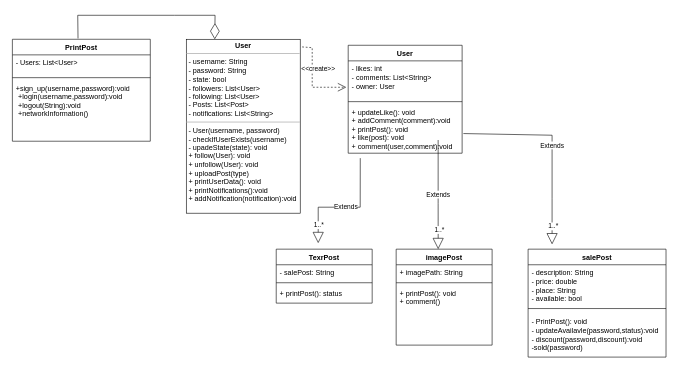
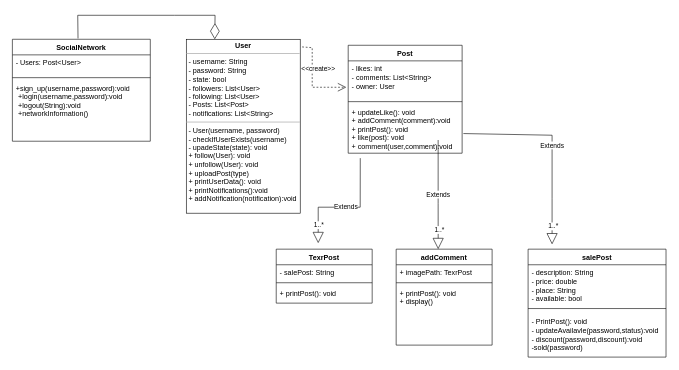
  <mxCell id="0" />
  <mxCell id="1" parent="0" />
  <mxCell id="2" value="&lt;p style=&quot;margin:0px;margin-top:4px;text-align:center;&quot;&gt;&lt;b&gt;User&lt;/b&gt;&lt;/p&gt;&lt;hr size=&quot;1&quot;&gt;&lt;p style=&quot;margin:0px;margin-left:4px;&quot;&gt;- username: String&lt;/p&gt;&lt;p style=&quot;margin:0px;margin-left:4px;&quot;&gt;- password: String&lt;/p&gt;&lt;p style=&quot;margin:0px;margin-left:4px;&quot;&gt;- state: bool&lt;/p&gt;&lt;p style=&quot;margin:0px;margin-left:4px;&quot;&gt;- followers: List&amp;lt;User&amp;gt;&lt;/p&gt;&lt;p style=&quot;margin:0px;margin-left:4px;&quot;&gt;- following: List&amp;lt;User&amp;gt;&lt;/p&gt;&lt;p style=&quot;margin:0px;margin-left:4px;&quot;&gt;- Posts: List&amp;lt;Post&amp;gt;&lt;/p&gt;&lt;p style=&quot;margin:0px;margin-left:4px;&quot;&gt;- notifications: List&amp;lt;String&amp;gt;&lt;/p&gt;&lt;hr size=&quot;1&quot;&gt;&lt;p style=&quot;margin:0px;margin-left:4px;&quot;&gt;- User(username, password)&lt;/p&gt;&lt;p style=&quot;margin:0px;margin-left:4px;&quot;&gt;- checkIfUserExists(username)&lt;/p&gt;&lt;p style=&quot;margin:0px;margin-left:4px;&quot;&gt;- upadeState(state): void&lt;/p&gt;&lt;p style=&quot;margin:0px;margin-left:4px;&quot;&gt;+ follow(User): void&lt;/p&gt;&lt;p style=&quot;margin:0px;margin-left:4px;&quot;&gt;+ unfollow(User): void&lt;/p&gt;&lt;p style=&quot;margin:0px;margin-left:4px;&quot;&gt;+ uploadPost(type)&lt;/p&gt;&lt;p style=&quot;margin:0px;margin-left:4px;&quot;&gt;+ printUserData(): void&lt;/p&gt;&lt;p style=&quot;margin:0px;margin-left:4px;&quot;&gt;+ printNotifications():void&lt;/p&gt;&lt;p style=&quot;margin:0px;margin-left:4px;&quot;&gt;+ addNotification(notification):void&lt;/p&gt;" style="verticalAlign=top;align=left;overflow=fill;fontSize=12;fontFamily=Helvetica;html=1;whiteSpace=wrap;" vertex="1" parent="1"><mxGeometry x="310" y="60" width="190" height="290" as="geometry" /></mxCell>
  <mxCell id="3" style="edgeStyle=orthogonalEdgeStyle;rounded=0;orthogonalLoop=1;jettySize=auto;html=1;exitX=0.5;exitY=1;exitDx=0;exitDy=0;" edge="1" parent="1" source="2" target="2"><mxGeometry relative="1" as="geometry" /></mxCell>
- <mxCell id="4" value="User" style="swimlane;fontStyle=1;align=center;verticalAlign=top;childLayout=stackLayout;horizontal=1;startSize=26;horizontalStack=0;resizeParent=1;resizeParentMax=0;resizeLast=0;collapsible=1;marginBottom=0;whiteSpace=wrap;html=1;" vertex="1" parent="1"><mxGeometry x="580" y="70" width="190" height="180" as="geometry" /></mxCell>
+ <mxCell id="4" value="Post" style="swimlane;fontStyle=1;align=center;verticalAlign=top;childLayout=stackLayout;horizontal=1;startSize=26;horizontalStack=0;resizeParent=1;resizeParentMax=0;resizeLast=0;collapsible=1;marginBottom=0;whiteSpace=wrap;html=1;" vertex="1" parent="1"><mxGeometry x="580" y="70" width="190" height="180" as="geometry" /></mxCell>
  <mxCell id="5" value="- likes: int&lt;br&gt;- comments: List&amp;lt;String&amp;gt;&lt;br&gt;- owner: User" style="text;strokeColor=none;fillColor=none;align=left;verticalAlign=top;spacingLeft=4;spacingRight=4;overflow=hidden;rotatable=0;points=[[0,0.5],[1,0.5]];portConstraint=eastwest;whiteSpace=wrap;html=1;" vertex="1" parent="4"><mxGeometry y="26" width="190" height="64" as="geometry" /></mxCell>
  <mxCell id="6" value="" style="line;strokeWidth=1;fillColor=none;align=left;verticalAlign=middle;spacingTop=-1;spacingLeft=3;spacingRight=3;rotatable=0;labelPosition=right;points=[];portConstraint=eastwest;strokeColor=inherit;" vertex="1" parent="4"><mxGeometry y="90" width="190" height="8" as="geometry" /></mxCell>
  <mxCell id="7" value="+ updateLike(): void&lt;br&gt;+ addComment(comment):void&lt;br&gt;+ printPost(): void&lt;br&gt;+ like(post): void&lt;br&gt;+ comment(user,comment):void" style="text;strokeColor=none;fillColor=none;align=left;verticalAlign=top;spacingLeft=4;spacingRight=4;overflow=hidden;rotatable=0;points=[[0,0.5],[1,0.5]];portConstraint=eastwest;whiteSpace=wrap;html=1;" vertex="1" parent="4"><mxGeometry y="98" width="190" height="82" as="geometry" /></mxCell>
  <mxCell id="8" value="&amp;lt;&amp;lt;create&amp;gt;&amp;gt;" style="endArrow=open;endSize=12;dashed=1;html=1;rounded=0;exitX=1.017;exitY=0.044;exitDx=0;exitDy=0;exitPerimeter=0;entryX=-0.017;entryY=0.688;entryDx=0;entryDy=0;entryPerimeter=0;" edge="1" parent="1" source="2" target="5"><mxGeometry x="-0.244" y="10" width="160" relative="1" as="geometry"><mxPoint x="520" y="140" as="sourcePoint" /><mxPoint x="570" y="130" as="targetPoint" /><Array as="points"><mxPoint x="520" y="74" /><mxPoint x="520" y="140" /></Array><mxPoint as="offset" /></mxGeometry></mxCell>
  <mxCell id="9" value="TexrPost" style="swimlane;fontStyle=1;align=center;verticalAlign=top;childLayout=stackLayout;horizontal=1;startSize=26;horizontalStack=0;resizeParent=1;resizeParentMax=0;resizeLast=0;collapsible=1;marginBottom=0;whiteSpace=wrap;html=1;" vertex="1" parent="1"><mxGeometry x="460" y="410" width="160" height="90" as="geometry" /></mxCell>
  <mxCell id="10" value="- salePost: String" style="text;strokeColor=none;fillColor=none;align=left;verticalAlign=top;spacingLeft=4;spacingRight=4;overflow=hidden;rotatable=0;points=[[0,0.5],[1,0.5]];portConstraint=eastwest;whiteSpace=wrap;html=1;" vertex="1" parent="9"><mxGeometry y="26" width="160" height="26" as="geometry" /></mxCell>
  <mxCell id="11" value="" style="line;strokeWidth=1;fillColor=none;align=left;verticalAlign=middle;spacingTop=-1;spacingLeft=3;spacingRight=3;rotatable=0;labelPosition=right;points=[];portConstraint=eastwest;strokeColor=inherit;" vertex="1" parent="9"><mxGeometry y="52" width="160" height="8" as="geometry" /></mxCell>
- <mxCell id="12" value="+ printPost(): status" style="text;strokeColor=none;fillColor=none;align=left;verticalAlign=top;spacingLeft=4;spacingRight=4;overflow=hidden;rotatable=0;points=[[0,0.5],[1,0.5]];portConstraint=eastwest;whiteSpace=wrap;html=1;" vertex="1" parent="9"><mxGeometry y="60" width="160" height="30" as="geometry" /></mxCell>
- <mxCell id="13" value="imagePost" style="swimlane;fontStyle=1;align=center;verticalAlign=top;childLayout=stackLayout;horizontal=1;startSize=26;horizontalStack=0;resizeParent=1;resizeParentMax=0;resizeLast=0;collapsible=1;marginBottom=0;whiteSpace=wrap;html=1;" vertex="1" parent="1"><mxGeometry x="660" y="410" width="160" height="160" as="geometry" /></mxCell>
- <mxCell id="14" value="+ imagePath: String" style="text;strokeColor=none;fillColor=none;align=left;verticalAlign=top;spacingLeft=4;spacingRight=4;overflow=hidden;rotatable=0;points=[[0,0.5],[1,0.5]];portConstraint=eastwest;whiteSpace=wrap;html=1;" vertex="1" parent="13"><mxGeometry y="26" width="160" height="26" as="geometry" /></mxCell>
+ <mxCell id="12" value="+ printPost(): void" style="text;strokeColor=none;fillColor=none;align=left;verticalAlign=top;spacingLeft=4;spacingRight=4;overflow=hidden;rotatable=0;points=[[0,0.5],[1,0.5]];portConstraint=eastwest;whiteSpace=wrap;html=1;" vertex="1" parent="9"><mxGeometry y="60" width="160" height="30" as="geometry" /></mxCell>
+ <mxCell id="13" value="addComment" style="swimlane;fontStyle=1;align=center;verticalAlign=top;childLayout=stackLayout;horizontal=1;startSize=26;horizontalStack=0;resizeParent=1;resizeParentMax=0;resizeLast=0;collapsible=1;marginBottom=0;whiteSpace=wrap;html=1;" vertex="1" parent="1"><mxGeometry x="660" y="410" width="160" height="160" as="geometry" /></mxCell>
+ <mxCell id="14" value="+ imagePath: TexrPost" style="text;strokeColor=none;fillColor=none;align=left;verticalAlign=top;spacingLeft=4;spacingRight=4;overflow=hidden;rotatable=0;points=[[0,0.5],[1,0.5]];portConstraint=eastwest;whiteSpace=wrap;html=1;" vertex="1" parent="13"><mxGeometry y="26" width="160" height="26" as="geometry" /></mxCell>
  <mxCell id="15" value="" style="line;strokeWidth=1;fillColor=none;align=left;verticalAlign=middle;spacingTop=-1;spacingLeft=3;spacingRight=3;rotatable=0;labelPosition=right;points=[];portConstraint=eastwest;strokeColor=inherit;" vertex="1" parent="13"><mxGeometry y="52" width="160" height="8" as="geometry" /></mxCell>
- <mxCell id="16" value="+ printPost(): void&lt;br&gt;+ comment()" style="text;strokeColor=none;fillColor=none;align=left;verticalAlign=top;spacingLeft=4;spacingRight=4;overflow=hidden;rotatable=0;points=[[0,0.5],[1,0.5]];portConstraint=eastwest;whiteSpace=wrap;html=1;" vertex="1" parent="13"><mxGeometry y="60" width="160" height="100" as="geometry" /></mxCell>
+ <mxCell id="16" value="+ printPost(): void&lt;br&gt;+ display()" style="text;strokeColor=none;fillColor=none;align=left;verticalAlign=top;spacingLeft=4;spacingRight=4;overflow=hidden;rotatable=0;points=[[0,0.5],[1,0.5]];portConstraint=eastwest;whiteSpace=wrap;html=1;" vertex="1" parent="13"><mxGeometry y="60" width="160" height="100" as="geometry" /></mxCell>
  <mxCell id="17" value="salePost" style="swimlane;fontStyle=1;align=center;verticalAlign=top;childLayout=stackLayout;horizontal=1;startSize=26;horizontalStack=0;resizeParent=1;resizeParentMax=0;resizeLast=0;collapsible=1;marginBottom=0;whiteSpace=wrap;html=1;" vertex="1" parent="1"><mxGeometry x="880" y="410" width="230" height="180" as="geometry" /></mxCell>
  <mxCell id="18" value="- description: String&lt;br&gt;- price: double&lt;br&gt;- place: String&lt;br&gt;- available: bool" style="text;strokeColor=none;fillColor=none;align=left;verticalAlign=top;spacingLeft=4;spacingRight=4;overflow=hidden;rotatable=0;points=[[0,0.5],[1,0.5]];portConstraint=eastwest;whiteSpace=wrap;html=1;" vertex="1" parent="17"><mxGeometry y="26" width="230" height="64" as="geometry" /></mxCell>
  <mxCell id="19" value="" style="line;strokeWidth=1;fillColor=none;align=left;verticalAlign=middle;spacingTop=-1;spacingLeft=3;spacingRight=3;rotatable=0;labelPosition=right;points=[];portConstraint=eastwest;strokeColor=inherit;" vertex="1" parent="17"><mxGeometry y="90" width="230" height="18" as="geometry" /></mxCell>
  <mxCell id="20" value="- PrintPost(): void&lt;br&gt;- updateAvailavle(password,status):void&lt;br&gt;- discount(password,discount):void&lt;br&gt;-sold(password)" style="text;strokeColor=none;fillColor=none;align=left;verticalAlign=top;spacingLeft=4;spacingRight=4;overflow=hidden;rotatable=0;points=[[0,0.5],[1,0.5]];portConstraint=eastwest;whiteSpace=wrap;html=1;" vertex="1" parent="17"><mxGeometry y="108" width="230" height="72" as="geometry" /></mxCell>
  <mxCell id="21" value="Extends" style="endArrow=block;endSize=16;endFill=0;html=1;rounded=0;exitX=0.106;exitY=1.1;exitDx=0;exitDy=0;exitPerimeter=0;" edge="1" parent="1" source="7"><mxGeometry width="160" relative="1" as="geometry"><mxPoint x="590" y="440" as="sourcePoint" /><mxPoint x="530" y="400" as="targetPoint" /><Array as="points"><mxPoint x="600" y="340" /><mxPoint x="530" y="340" /></Array></mxGeometry></mxCell>
  <mxCell id="22" value="Extends" style="endArrow=block;endSize=16;endFill=0;html=1;rounded=0;exitX=0.106;exitY=1.1;exitDx=0;exitDy=0;exitPerimeter=0;entryX=0.438;entryY=0;entryDx=0;entryDy=0;entryPerimeter=0;" edge="1" parent="1" target="13"><mxGeometry width="160" relative="1" as="geometry"><mxPoint x="730" y="228" as="sourcePoint" /><mxPoint x="730" y="400" as="targetPoint" /><Array as="points"><mxPoint x="730" y="334" /></Array></mxGeometry></mxCell>
  <mxCell id="23" value="Extends" style="endArrow=block;endSize=16;endFill=0;html=1;rounded=0;exitX=1.011;exitY=0.6;exitDx=0;exitDy=0;exitPerimeter=0;entryX=0.438;entryY=0;entryDx=0;entryDy=0;entryPerimeter=0;" edge="1" parent="1" source="7"><mxGeometry width="160" relative="1" as="geometry"><mxPoint x="920" y="220" as="sourcePoint" /><mxPoint x="920" y="402" as="targetPoint" /><Array as="points"><mxPoint x="920" y="220" /><mxPoint x="920" y="326" /></Array></mxGeometry></mxCell>
  <mxCell id="24" value="1..*" style="edgeLabel;html=1;align=center;verticalAlign=middle;resizable=0;points=[];" connectable="0" vertex="1" parent="23"><mxGeometry x="0.914" y="1" relative="1" as="geometry"><mxPoint y="-17" as="offset" /></mxGeometry></mxCell>
  <mxCell id="25" value="1..*" style="edgeLabel;html=1;align=center;verticalAlign=middle;resizable=0;points=[];" connectable="0" vertex="1" parent="1"><mxGeometry x="931" y="380.489" as="geometry"><mxPoint x="-200" y="-3" as="offset" /></mxGeometry></mxCell>
  <mxCell id="26" value="1..*" style="edgeLabel;html=1;align=center;verticalAlign=middle;resizable=0;points=[];" connectable="0" vertex="1" parent="1"><mxGeometry x="941" y="390.489" as="geometry"><mxPoint x="-411" y="-21" as="offset" /></mxGeometry></mxCell>
- <mxCell id="27" value="PrintPost" style="swimlane;fontStyle=1;align=center;verticalAlign=top;childLayout=stackLayout;horizontal=1;startSize=26;horizontalStack=0;resizeParent=1;resizeParentMax=0;resizeLast=0;collapsible=1;marginBottom=0;whiteSpace=wrap;html=1;" vertex="1" parent="1"><mxGeometry x="20" y="60" width="230" height="170" as="geometry" /></mxCell>
- <mxCell id="28" value="- Users: List&amp;lt;User&amp;gt;" style="text;strokeColor=none;fillColor=none;align=left;verticalAlign=top;spacingLeft=4;spacingRight=4;overflow=hidden;rotatable=0;points=[[0,0.5],[1,0.5]];portConstraint=eastwest;whiteSpace=wrap;html=1;" vertex="1" parent="27"><mxGeometry y="26" width="230" height="34" as="geometry" /></mxCell>
+ <mxCell id="27" value="SocialNetwork" style="swimlane;fontStyle=1;align=center;verticalAlign=top;childLayout=stackLayout;horizontal=1;startSize=26;horizontalStack=0;resizeParent=1;resizeParentMax=0;resizeLast=0;collapsible=1;marginBottom=0;whiteSpace=wrap;html=1;" vertex="1" parent="1"><mxGeometry x="20" y="60" width="230" height="170" as="geometry" /></mxCell>
+ <mxCell id="28" value="- Users: Post&amp;lt;User&amp;gt;" style="text;strokeColor=none;fillColor=none;align=left;verticalAlign=top;spacingLeft=4;spacingRight=4;overflow=hidden;rotatable=0;points=[[0,0.5],[1,0.5]];portConstraint=eastwest;whiteSpace=wrap;html=1;" vertex="1" parent="27"><mxGeometry y="26" width="230" height="34" as="geometry" /></mxCell>
  <mxCell id="29" value="" style="line;strokeWidth=1;fillColor=none;align=left;verticalAlign=middle;spacingTop=-1;spacingLeft=3;spacingRight=3;rotatable=0;labelPosition=right;points=[];portConstraint=eastwest;strokeColor=inherit;" vertex="1" parent="27"><mxGeometry y="60" width="230" height="8" as="geometry" /></mxCell>
  <mxCell id="30" value="+sign_up(username,password):void&lt;br&gt;&lt;p style=&quot;border-color: var(--border-color); margin: 0px 0px 0px 4px;&quot;&gt;+login(username,password):void&lt;/p&gt;&lt;p style=&quot;border-color: var(--border-color); margin: 0px 0px 0px 4px;&quot;&gt;+logout(String):void&lt;/p&gt;&lt;p style=&quot;border-color: var(--border-color); margin: 0px 0px 0px 4px;&quot;&gt;+networkInformation()&lt;/p&gt;" style="text;strokeColor=none;fillColor=none;align=left;verticalAlign=top;spacingLeft=4;spacingRight=4;overflow=hidden;rotatable=0;points=[[0,0.5],[1,0.5]];portConstraint=eastwest;whiteSpace=wrap;html=1;" vertex="1" parent="27"><mxGeometry y="68" width="230" height="102" as="geometry" /></mxCell>
  <mxCell id="31" value="" style="endArrow=diamondThin;endFill=0;endSize=24;html=1;rounded=0;exitX=0.476;exitY=-0.008;exitDx=0;exitDy=0;exitPerimeter=0;entryX=0.25;entryY=0;entryDx=0;entryDy=0;" edge="1" parent="1" source="27" target="2"><mxGeometry width="160" relative="1" as="geometry"><mxPoint x="180" y="160" as="sourcePoint" /><mxPoint x="340" y="160" as="targetPoint" /><Array as="points"><mxPoint x="129" y="20" /><mxPoint x="290" y="20" /><mxPoint x="358" y="20" /></Array></mxGeometry></mxCell>
